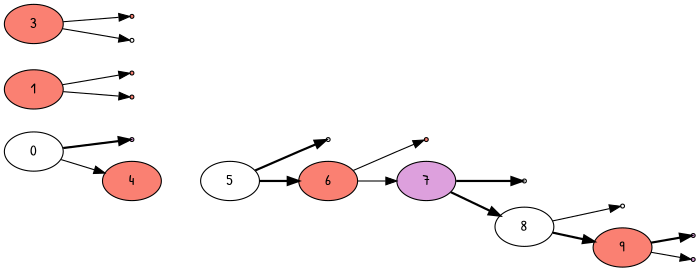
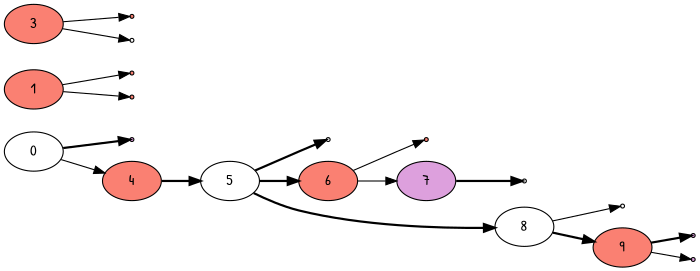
  digraph {
    fontname="Patrick Hand"
    rankdir=LR
    node [fillcolor=salmon fontname="Patrick Hand" shape=point style=filled]
    edge [fontname="Patrick Hand" style=solid]
    null_0_left [fillcolor=plum]
    0 [fillcolor=white shape=""]
    4 [shape=""]
    5 [fillcolor=white shape=""]
    null_5_left [fillcolor=white]
    6 [shape=""]
    1 [shape=""]
    null_1_left
    null_1_right
    3 [shape=""]
    null_3_left
    null_3_right [fillcolor=white]
    null_6_left
    7 [fillcolor=plum shape=""]
    null_7_left [fillcolor=white]
    8 [fillcolor=white shape=""]
    null_8_left [fillcolor=white]
    9 [shape=""]
    null_9_left [fillcolor=plum]
    null_9_right [fillcolor=plum]
    0 -> null_0_left [style=bold]
    0 -> 4
+   4 -> 5 [style=bold]
    5 -> null_5_left [style=bold]
    5 -> 6 [style=bold]
    6 -> null_6_left
    6 -> 7
    1 -> null_1_left
    1 -> null_1_right
    3 -> null_3_left
    3 -> null_3_right
    7 -> null_7_left [style=bold]
-   7 -> 8 [style=bold]
+   5 -> 8 [style=bold]
    8 -> null_8_left
    8 -> 9 [style=bold]
    9 -> null_9_left [style=bold]
    9 -> null_9_right
  }
